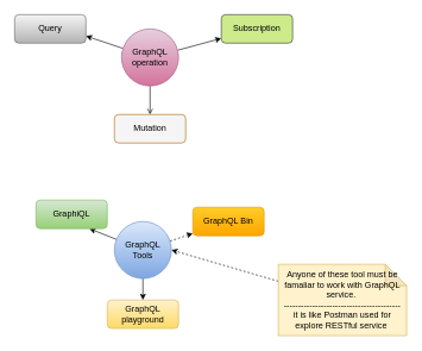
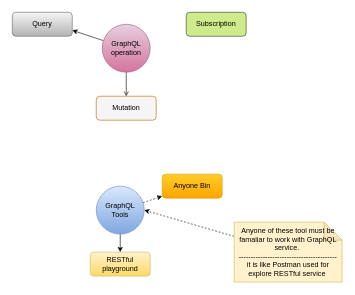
  <mxCell id="0" />
  <mxCell id="1" parent="0" />
  <mxCell id="2" style="edgeStyle=none;rounded=0;orthogonalLoop=1;jettySize=auto;html=1;entryX=1;entryY=0.75;entryDx=0;entryDy=0;" parent="1" source="5" target="6" edge="1"><mxGeometry relative="1" as="geometry" /></mxCell>
  <mxCell id="3" style="edgeStyle=none;rounded=0;orthogonalLoop=1;jettySize=auto;html=1;endArrow=open;" parent="1" source="5" target="7" edge="1"><mxGeometry relative="1" as="geometry" /></mxCell>
- <mxCell id="4" style="edgeStyle=none;rounded=0;orthogonalLoop=1;jettySize=auto;html=1;" parent="1" source="5" target="8" edge="1"><mxGeometry relative="1" as="geometry" /></mxCell>
  <mxCell id="5" value="GraphQL&lt;br&gt;operation" style="ellipse;whiteSpace=wrap;html=1;aspect=fixed;gradientColor=#d5739d;fillColor=#e6d0de;strokeColor=#996185;" parent="1" vertex="1"><mxGeometry x="170" y="40" width="80" height="80" as="geometry" /></mxCell>
  <mxCell id="6" value="Query" style="rounded=1;whiteSpace=wrap;html=1;gradientColor=#b3b3b3;fillColor=#f5f5f5;strokeColor=#666666;" parent="1" vertex="1"><mxGeometry x="20" y="20" width="100" height="40" as="geometry" /></mxCell>
  <mxCell id="7" value="Mutation" style="rounded=1;whiteSpace=wrap;html=1;fillColor=#f5f5f5;strokeColor=#b46504;" parent="1" vertex="1"><mxGeometry x="160" y="160" width="100" height="40" as="geometry" /></mxCell>
  <mxCell id="8" value="Subscription" style="rounded=1;whiteSpace=wrap;html=1;fillColor=#cdeb8b;strokeColor=#36393d;" parent="1" vertex="1"><mxGeometry x="310" y="20" width="100" height="40" as="geometry" /></mxCell>
- <mxCell id="9" style="edgeStyle=none;rounded=0;orthogonalLoop=1;jettySize=auto;html=1;entryX=0.75;entryY=1;entryDx=0;entryDy=0;" parent="1" source="12" target="13" edge="1"><mxGeometry relative="1" as="geometry" /></mxCell>
  <mxCell id="10" style="edgeStyle=none;rounded=0;orthogonalLoop=1;jettySize=auto;html=1;" parent="1" source="12" target="14" edge="1"><mxGeometry relative="1" as="geometry" /></mxCell>
  <mxCell id="11" style="edgeStyle=none;rounded=0;orthogonalLoop=1;jettySize=auto;html=1;dashed=1;" parent="1" source="12" target="15" edge="1"><mxGeometry relative="1" as="geometry" /></mxCell>
  <mxCell id="12" value="GraphQL&lt;br&gt;Tools" style="ellipse;whiteSpace=wrap;html=1;aspect=fixed;gradientColor=#7ea6e0;fillColor=#dae8fc;strokeColor=#6c8ebf;" parent="1" vertex="1"><mxGeometry x="160" y="310" width="80" height="80" as="geometry" /></mxCell>
- <mxCell id="13" value="GraphiQL" style="rounded=1;whiteSpace=wrap;html=1;gradientColor=#97d077;fillColor=#d5e8d4;strokeColor=#82b366;" parent="1" vertex="1"><mxGeometry x="50" y="280" width="100" height="40" as="geometry" /></mxCell>
- <mxCell id="14" value="GraphQL&lt;br&gt;playground" style="rounded=1;whiteSpace=wrap;html=1;gradientColor=#ffd966;fillColor=#fff2cc;strokeColor=#d6b656;" parent="1" vertex="1"><mxGeometry x="150" y="420" width="100" height="40" as="geometry" /></mxCell>
- <mxCell id="15" value="GraphQL Bin" style="rounded=1;whiteSpace=wrap;html=1;gradientColor=#ffa500;fillColor=#ffcd28;strokeColor=#d79b00;" parent="1" vertex="1"><mxGeometry x="270" y="290" width="100" height="40" as="geometry" /></mxCell>
+ <mxCell id="14" value="RESTful&lt;br&gt;playground" style="rounded=1;whiteSpace=wrap;html=1;gradientColor=#ffd966;fillColor=#fff2cc;strokeColor=#d6b656;" parent="1" vertex="1"><mxGeometry x="150" y="420" width="100" height="40" as="geometry" /></mxCell>
+ <mxCell id="15" value="Anyone Bin" style="rounded=1;whiteSpace=wrap;html=1;gradientColor=#ffa500;fillColor=#ffcd28;strokeColor=#d79b00;" parent="1" vertex="1"><mxGeometry x="270" y="290" width="100" height="40" as="geometry" /></mxCell>
  <mxCell id="16" style="rounded=0;orthogonalLoop=1;jettySize=auto;html=1;entryX=1;entryY=0.5;entryDx=0;entryDy=0;dashed=1;" edge="1" parent="1" source="17" target="12"><mxGeometry relative="1" as="geometry" /></mxCell>
  <mxCell id="17" value="Anyone of these tool must be famaliar to work with GraphQL service.&amp;nbsp;&lt;br&gt;-----------------------------------------&lt;br&gt;it is like Postman used for explore RESTful service&amp;nbsp;" style="shape=note;whiteSpace=wrap;html=1;backgroundOutline=1;darkOpacity=0.05;fillColor=#fff2cc;strokeColor=#d6b656;" vertex="1" parent="1"><mxGeometry x="390" y="370" width="180" height="100" as="geometry" /></mxCell>
